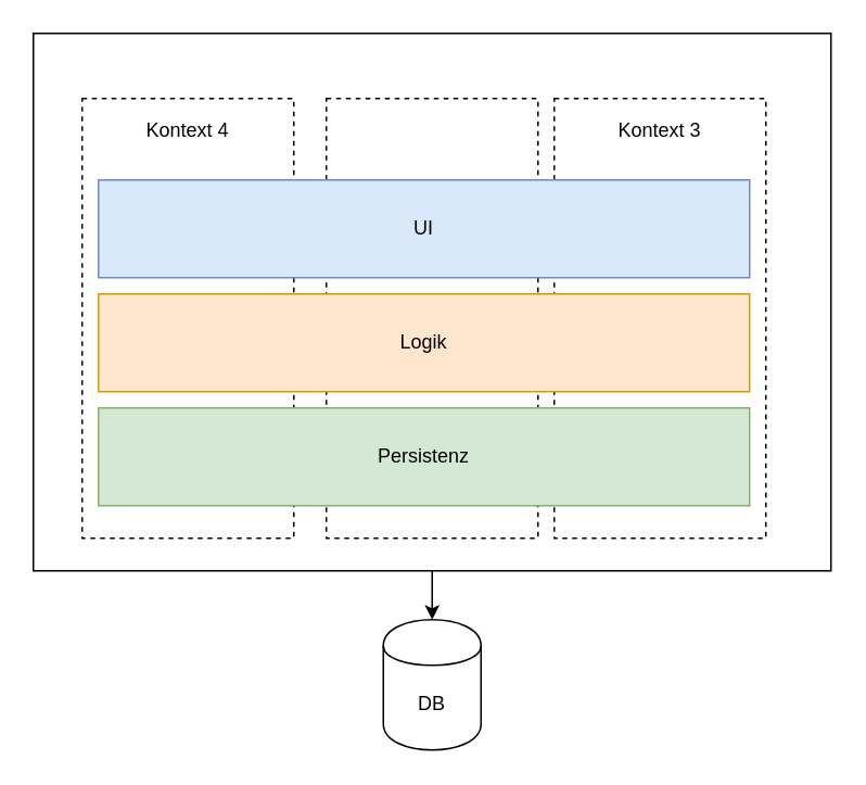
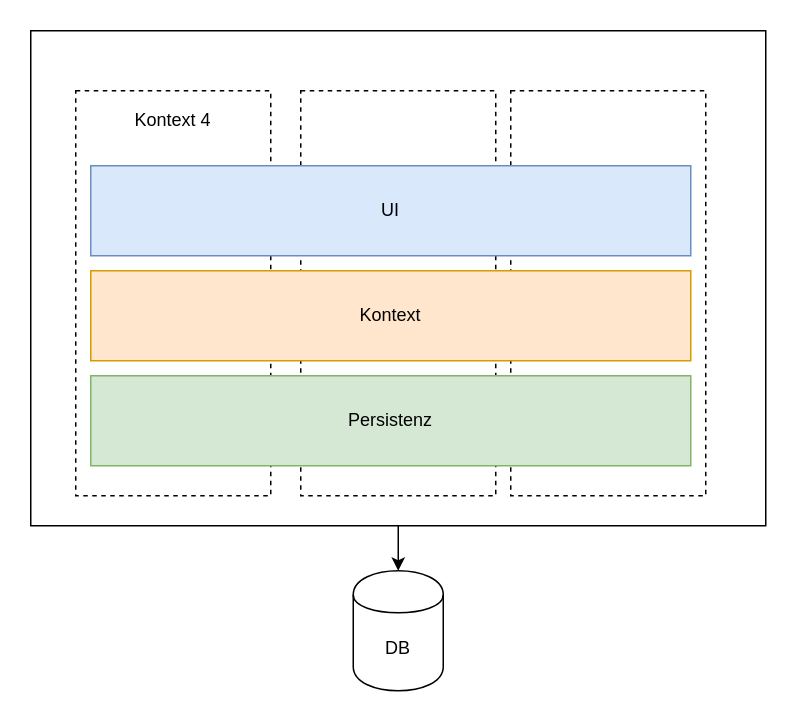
  <mxCell id="0" />
  <mxCell id="1" parent="0" />
  <mxCell id="2" style="edgeStyle=orthogonalEdgeStyle;rounded=0;orthogonalLoop=1;jettySize=auto;html=1;entryX=0.5;entryY=0;entryDx=0;entryDy=0;" parent="1" source="3" target="10" edge="1"><mxGeometry relative="1" as="geometry" /></mxCell>
  <mxCell id="3" value="" style="rounded=0;whiteSpace=wrap;html=1;" parent="1" vertex="1"><mxGeometry x="20" y="20" width="490" height="330" as="geometry" /></mxCell>
  <mxCell id="4" value="" style="rounded=0;whiteSpace=wrap;html=1;dashed=1;" parent="1" vertex="1"><mxGeometry x="340" y="60" width="130" height="270" as="geometry" /></mxCell>
  <mxCell id="5" value="" style="rounded=0;whiteSpace=wrap;html=1;dashed=1;" parent="1" vertex="1"><mxGeometry x="200" y="60" width="130" height="270" as="geometry" /></mxCell>
  <mxCell id="6" value="" style="rounded=0;whiteSpace=wrap;html=1;dashed=1;" parent="1" vertex="1"><mxGeometry x="50" y="60" width="130" height="270" as="geometry" /></mxCell>
  <mxCell id="7" value="UI" style="rounded=0;whiteSpace=wrap;html=1;fillColor=#dae8fc;strokeColor=#6c8ebf;" parent="1" vertex="1"><mxGeometry x="60" y="110" width="400" height="60" as="geometry" /></mxCell>
- <mxCell id="8" value="Logik" style="rounded=0;whiteSpace=wrap;html=1;fillColor=#ffe6cc;strokeColor=#d79b00;" parent="1" vertex="1"><mxGeometry x="60" y="180" width="400" height="60" as="geometry" /></mxCell>
+ <mxCell id="8" value="Kontext" style="rounded=0;whiteSpace=wrap;html=1;fillColor=#ffe6cc;strokeColor=#d79b00;" parent="1" vertex="1"><mxGeometry x="60" y="180" width="400" height="60" as="geometry" /></mxCell>
  <mxCell id="9" value="Persistenz" style="rounded=0;whiteSpace=wrap;html=1;fillColor=#d5e8d4;strokeColor=#82b366;" parent="1" vertex="1"><mxGeometry x="60" y="250" width="400" height="60" as="geometry" /></mxCell>
  <mxCell id="10" value="DB" style="shape=cylinder;whiteSpace=wrap;html=1;boundedLbl=1;backgroundOutline=1;" parent="1" vertex="1"><mxGeometry x="235" y="380" width="60" height="80" as="geometry" /></mxCell>
  <mxCell id="11" value="Kontext 4" style="text;html=1;strokeColor=none;fillColor=none;align=center;verticalAlign=middle;whiteSpace=wrap;rounded=0;" parent="1" vertex="1"><mxGeometry x="85" y="70" width="60" height="20" as="geometry" /></mxCell>
- <mxCell id="12" value="Kontext 3" style="text;html=1;strokeColor=none;fillColor=none;align=center;verticalAlign=middle;whiteSpace=wrap;rounded=0;" parent="1" vertex="1"><mxGeometry x="375" y="70" width="60" height="20" as="geometry" /></mxCell>
